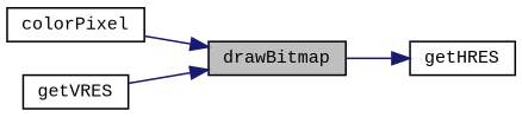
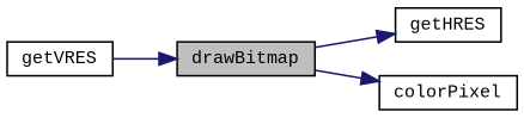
  digraph {
    fontname="Liberation Mono"
    rankdir=LR
    node [color=black fillcolor=white fontname="Liberation Mono" fontsize=10 shape=record style=filled]
    edge [color=midnightblue fontname="Liberation Mono" fontsize=10 labelfontname=Helvetica labelfontsize=10 style=solid]
    n1 [fillcolor=grey75 fontcolor=black height=0.2 label=drawBitmap width=0.4]
    n2 [height=0.2 label=getHRES width=0.4]
    n3 [height=0.2 label=colorPixel width=0.4]
    n4 [height=0.2 label=getVRES width=0.4]
    n1 -> n2
-   n3 -> n1
+   n1 -> n3
    n4 -> n1
  }
